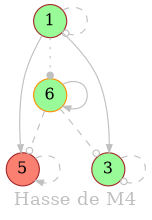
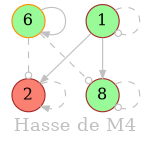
  digraph {
    fontcolor=grey
    fontsize=16
    label="Hasse de M4"
    node [color=brown fillcolor=palegreen fixedsize=true fontsize=14 shape=circle style=filled]
    edge [arrowhead=normal arrowsize=0.7 color=grey fontcolor=grey fontsize=12 style=dashed]
    n1 [color=darkorange label=6 width=0.4]
-   2 [fillcolor=salmon width=0.4 label=5]
-   3 [width=0.4]
+   2 [fillcolor=salmon width=0.4]
+   3 [width=0.4 label=8]
    1 [width=0.4]
    n1 -> n1 [style=solid]
    n1 -> 2 [arrowhead=odot]
    n1 -> 3 [arrowhead=odot]
    2 -> 2
    3 -> 3 [arrowhead=odot]
-   1 -> n1 [arrowhead=dot style=dotted]
    1 -> 2 [style=solid]
    1 -> 3 [style=solid]
    1 -> 1 [arrowhead=odot]
  }
